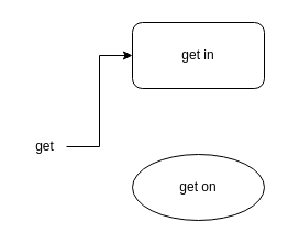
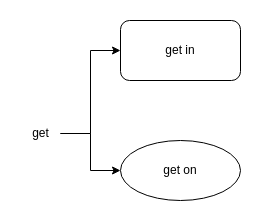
  <mxCell id="0" />
  <mxCell id="1" parent="0" />
  <mxCell id="2" style="edgeStyle=orthogonalEdgeStyle;rounded=0;orthogonalLoop=1;jettySize=auto;html=1;entryX=0;entryY=0.5;entryDx=0;entryDy=0;" edge="1" parent="1" source="4" target="5"><mxGeometry relative="1" as="geometry" /></mxCell>
+ <mxCell id="3" style="edgeStyle=orthogonalEdgeStyle;rounded=0;orthogonalLoop=1;jettySize=auto;html=1;" edge="1" parent="1" source="4" target="6"><mxGeometry relative="1" as="geometry" /></mxCell>
  <mxCell id="4" value="get" style="text;html=1;align=center;verticalAlign=middle;resizable=0;points=[];autosize=1;strokeColor=none;fillColor=none;" vertex="1" parent="1"><mxGeometry x="20" y="118" width="40" height="30" as="geometry" /></mxCell>
  <mxCell id="5" value="get in" style="rounded=1;whiteSpace=wrap;html=1;" vertex="1" parent="1"><mxGeometry x="120" y="20" width="120" height="60" as="geometry" /></mxCell>
  <mxCell id="6" value="get on" style="ellipse;whiteSpace=wrap;html=1;" vertex="1" parent="1"><mxGeometry x="120" y="140" width="120" height="60" as="geometry" /></mxCell>
